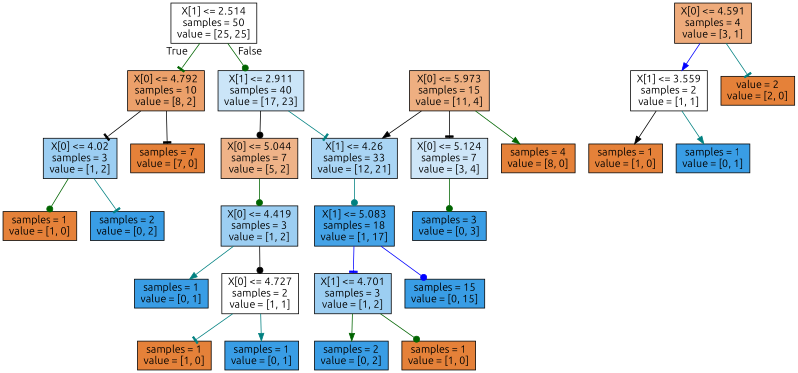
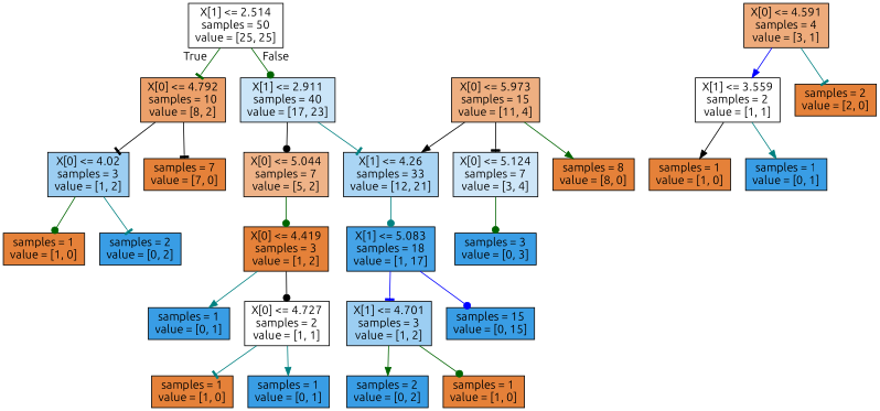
  digraph {
    fontname=Ubuntu
    node [color=black fillcolor="#e58139" fontname=Ubuntu shape=box style=filled]
    edge [arrowhead=tee color=darkgreen fontname=Ubuntu]
    n1 [fillcolor="#ffffff" label="X[1] <= 2.514\nsamples = 50\nvalue = [25, 25]"]
    n2 [fillcolor="#eca06a" label="X[0] <= 4.792\nsamples = 10\nvalue = [8, 2]"]
    n3 [fillcolor="#cbe5f8" label="X[1] <= 2.911\nsamples = 40\nvalue = [17, 23]"]
    n4 [fillcolor="#9ccef2" label="X[0] <= 4.02\nsamples = 3\nvalue = [1, 2]"]
    n5 [label="samples = 7\nvalue = [7, 0]"]
    n6 [fillcolor="#efb388" label="X[0] <= 5.044\nsamples = 7\nvalue = [5, 2]"]
    n7 [fillcolor="#aad5f4" label="X[1] <= 4.26\nsamples = 33\nvalue = [12, 21]"]
    n8 [label="samples = 1\nvalue = [1, 0]"]
    n9 [fillcolor="#399de5" label="samples = 2\nvalue = [0, 2]"]
-   n10 [fillcolor="#9ccef2" label="X[0] <= 4.419\nsamples = 3\nvalue = [1, 2]"]
+   n10 [label="X[0] <= 4.419\nsamples = 3\nvalue = [1, 2]"]
    n11 [fillcolor="#45a3e7" label="X[1] <= 5.083\nsamples = 18\nvalue = [1, 17]"]
    n12 [fillcolor="#399de5" label="samples = 1\nvalue = [0, 1]"]
    n13 [fillcolor="#ffffff" label="X[0] <= 4.727\nsamples = 2\nvalue = [1, 1]"]
    n14 [label="samples = 1\nvalue = [1, 0]"]
    n15 [fillcolor="#399de5" label="samples = 1\nvalue = [0, 1]"]
    n16 [fillcolor="#eeaf81" label="X[0] <= 5.973\nsamples = 15\nvalue = [11, 4]"]
    n17 [fillcolor="#cee6f8" label="X[0] <= 5.124\nsamples = 7\nvalue = [3, 4]"]
-   n18 [label="samples = 4\nvalue = [8, 0]"]
+   n18 [label="samples = 8\nvalue = [8, 0]"]
    n19 [fillcolor="#9ccef2" label="X[1] <= 4.701\nsamples = 3\nvalue = [1, 2]"]
    n20 [fillcolor="#399de5" label="samples = 15\nvalue = [0, 15]"]
    n21 [fillcolor="#399de5" label="samples = 3\nvalue = [0, 3]"]
    n22 [fillcolor="#eeab7b" label="X[0] <= 4.591\nsamples = 4\nvalue = [3, 1]"]
    n23 [fillcolor="#ffffff" label="X[1] <= 3.559\nsamples = 2\nvalue = [1, 1]"]
-   n24 [label="value = 2\nvalue = [2, 0]"]
+   n24 [label="samples = 2\nvalue = [2, 0]"]
    n25 [label="samples = 1\nvalue = [1, 0]"]
    n26 [fillcolor="#399de5" label="samples = 1\nvalue = [0, 1]"]
    n27 [fillcolor="#399de5" label="samples = 2\nvalue = [0, 2]"]
    n28 [label="samples = 1\nvalue = [1, 0]"]
    n1 -> n2 [headlabel=True labelangle=45 labeldistance=2.5]
    n1 -> n3 [arrowhead=dot headlabel=False labelangle=-45 labeldistance=2.5]
    n2 -> n4 [color=black]
    n2 -> n5 [color=black]
    n3 -> n6 [arrowhead=dot color=black]
    n3 -> n7 [color=teal]
    n4 -> n8 [arrowhead=dot]
    n4 -> n9 [color=teal]
    n6 -> n10 [arrowhead=dot]
    n7 -> n11 [arrowhead=dot color=teal]
    n10 -> n12 [arrowhead=normal color=teal]
    n10 -> n13 [arrowhead=dot color=black]
    n11 -> n19 [color=blue]
    n11 -> n20 [arrowhead=dot color=blue]
    n13 -> n14 [color=teal]
    n13 -> n15 [arrowhead=normal color=teal]
    n16 -> n7 [arrowhead=normal color=black]
    n16 -> n17 [color=black]
    n16 -> n18 [arrowhead=normal]
    n17 -> n21 [arrowhead=dot]
    n19 -> n27 [arrowhead=normal]
    n19 -> n28 [arrowhead=dot]
    n22 -> n23 [arrowhead=normal color=blue]
    n22 -> n24 [color=teal]
    n23 -> n25 [arrowhead=normal color=black]
    n23 -> n26 [arrowhead=normal color=teal]
  }
